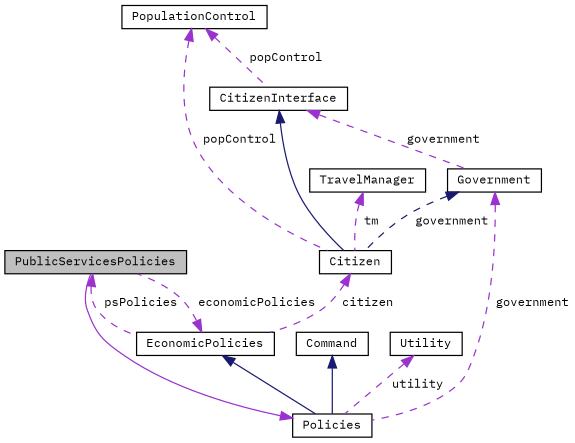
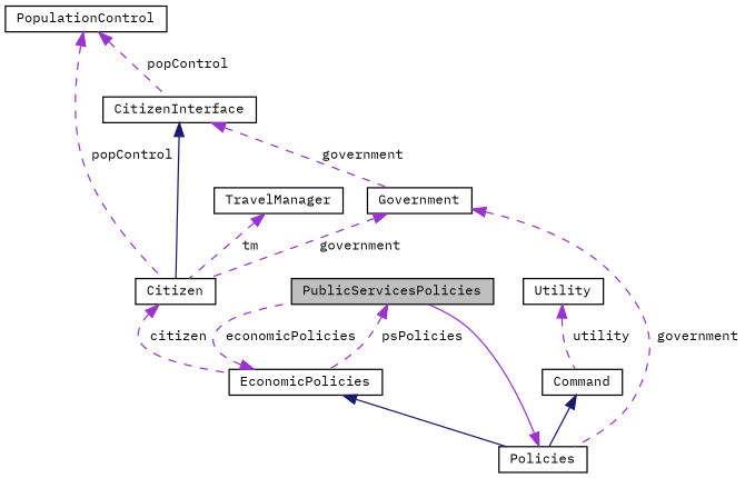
  digraph {
    fontname="IBM Plex Mono"
    node [color=black fillcolor=white fontname="IBM Plex Mono" fontsize=10 shape=record style=filled]
    edge [color=darkorchid3 dir=back fontname="IBM Plex Mono" fontsize=10 labelfontname=Helvetica labelfontsize=10 style=dashed]
    n1 [fillcolor=grey75 fontcolor=black height=0.2 label=PublicServicesPolicies width=0.4]
    n2 [height=0.2 label=EconomicPolicies width=0.4]
    n3 [height=0.2 label=Policies width=0.4]
    n4 [height=0.2 label=Command width=0.4]
    n5 [height=0.2 label=Utility width=0.4]
    n6 [height=0.2 label=Government width=0.4]
    n7 [height=0.2 label=Citizen width=0.4]
    n8 [height=0.2 label=CitizenInterface width=0.4]
    n9 [height=0.2 label=PopulationControl width=0.4]
    n10 [height=0.2 label=TravelManager width=0.4]
    n1 -> n2 [label=" psPolicies"]
    n2 -> n1 [label=" economicPolicies"]
    n2 -> n3 [color=midnightblue style=solid]
    n3 -> n1 [style=solid]
    n4 -> n3 [color=midnightblue style=solid]
-   n5 -> n3 [label=" utility"]
+   n5 -> n4 [label=" utility"]
    n6 -> n3 [label=" government"]
-   n6 -> n7 [color=midnightblue label=" government"]
+   n6 -> n7 [label=" government"]
    n7 -> n2 [label=" citizen"]
    n8 -> n6 [label=" government"]
    n8 -> n7 [color=midnightblue style=solid]
    n9 -> n7 [label=" popControl"]
    n9 -> n8 [label=" popControl"]
    n10 -> n7 [label=" tm"]
  }
